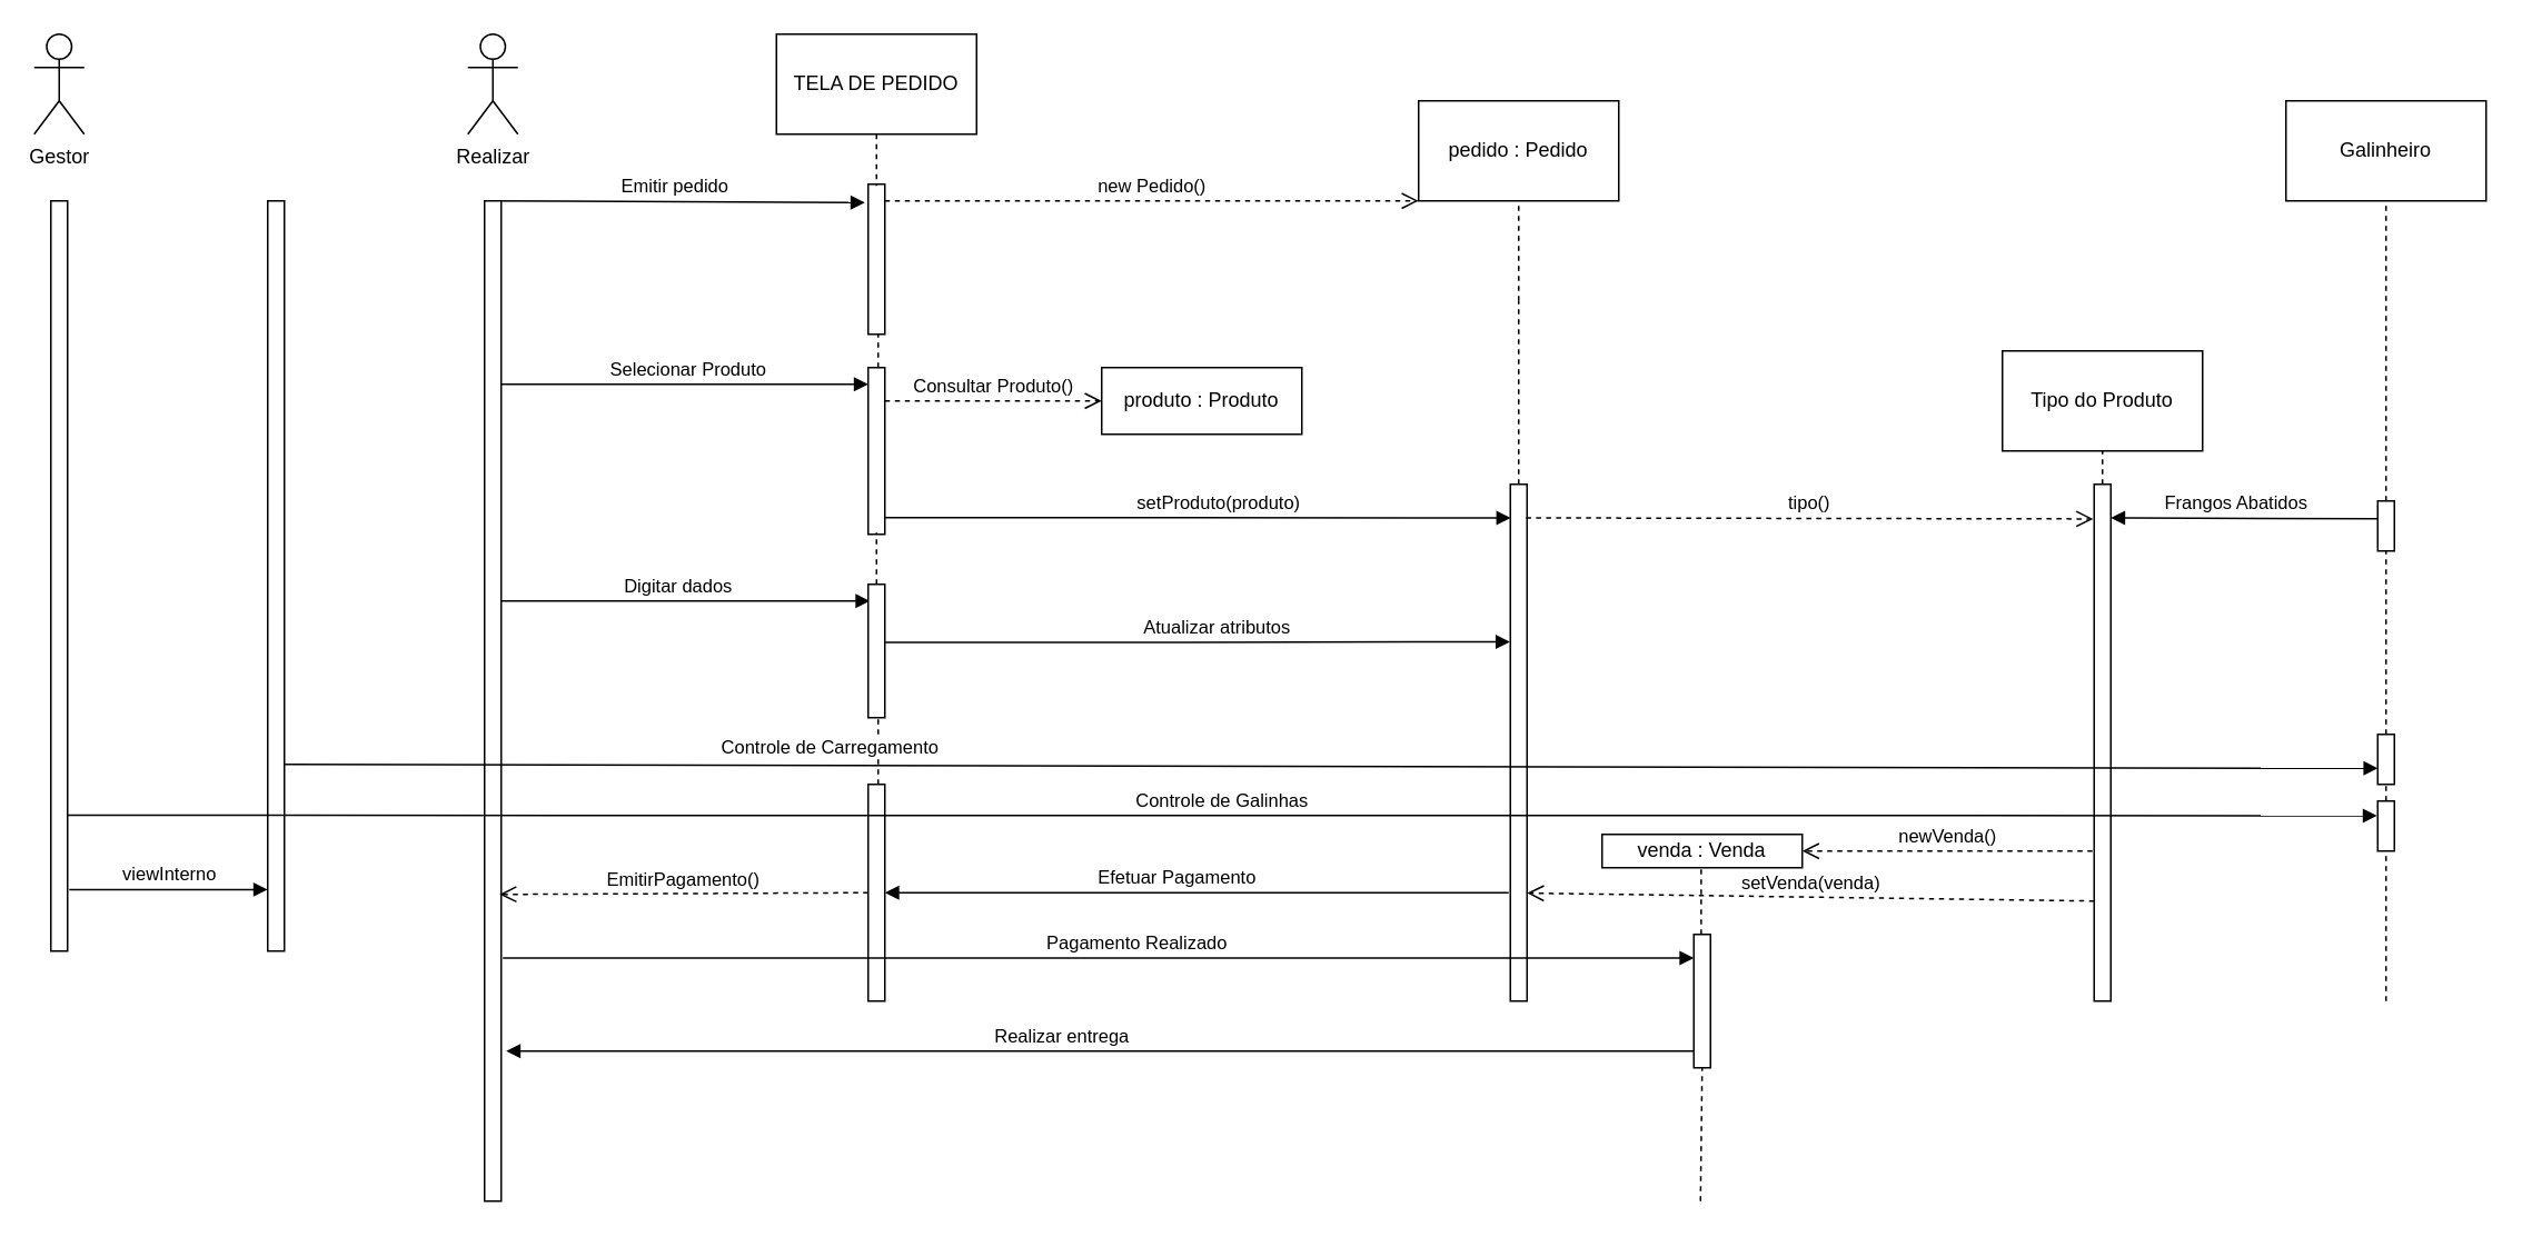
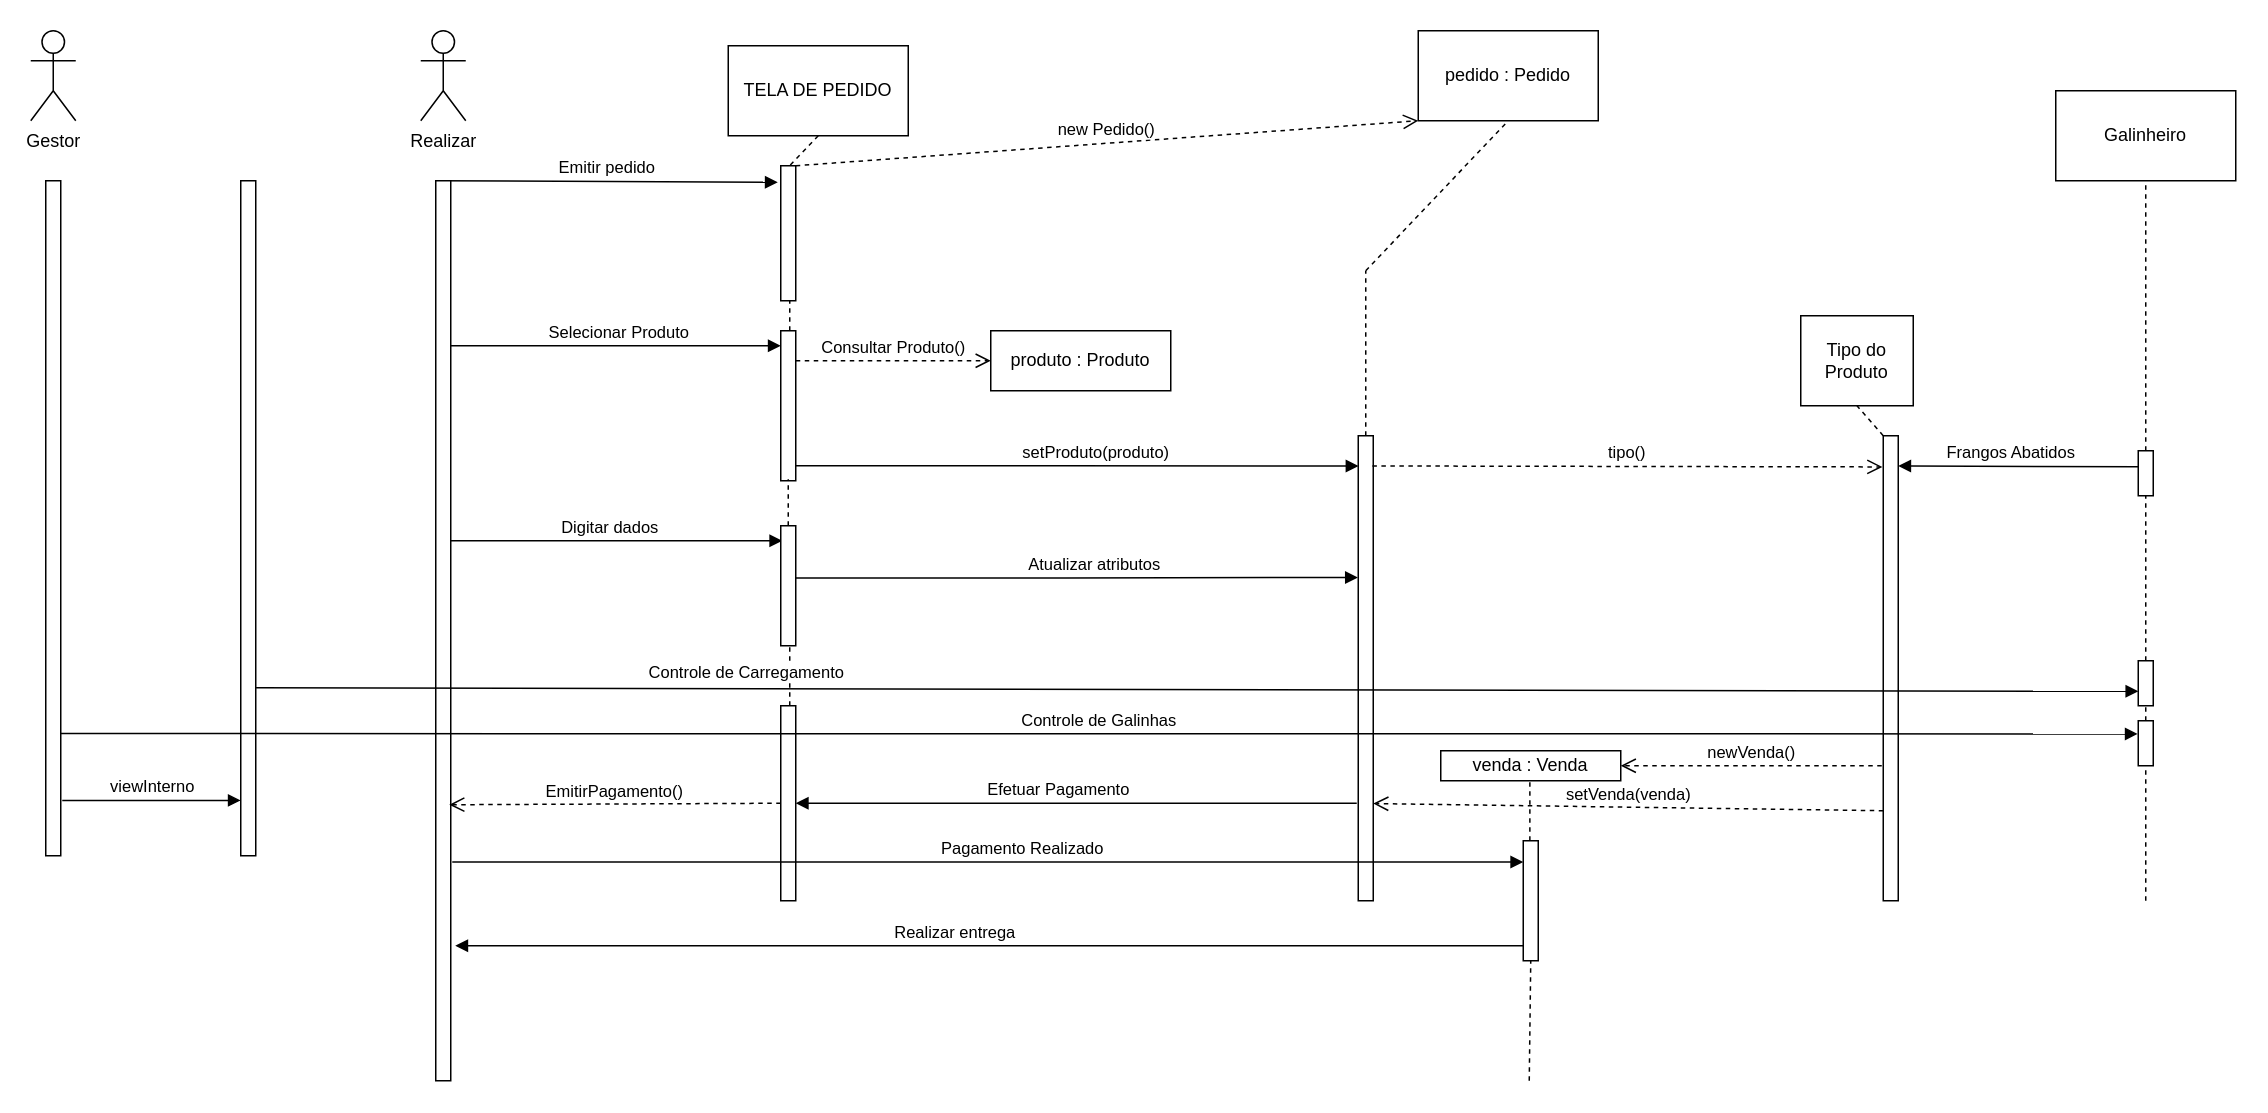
  <mxCell id="0" />
  <mxCell id="1" parent="0" />
  <mxCell id="2" value="" style="html=1;points=[];perimeter=orthogonalPerimeter;" parent="1" vertex="1"><mxGeometry x="520" y="470" width="10" height="130" as="geometry" /></mxCell>
  <mxCell id="3" value="" style="html=1;points=[];perimeter=orthogonalPerimeter;" parent="1" vertex="1"><mxGeometry x="1255" y="290" width="10" height="310" as="geometry" /></mxCell>
  <mxCell id="4" value="" style="html=1;points=[];perimeter=orthogonalPerimeter;" parent="1" vertex="1"><mxGeometry x="160" y="120" width="10" height="450" as="geometry" /></mxCell>
  <mxCell id="5" value="Realizar" style="shape=umlActor;verticalLabelPosition=bottom;labelBackgroundColor=#ffffff;verticalAlign=top;html=1;" parent="1" vertex="1"><mxGeometry x="280" y="20" width="30" height="60" as="geometry" /></mxCell>
  <mxCell id="6" value="Gestor" style="shape=umlActor;verticalLabelPosition=bottom;labelBackgroundColor=#ffffff;verticalAlign=top;html=1;" parent="1" vertex="1"><mxGeometry x="20" y="20" width="30" height="60" as="geometry" /></mxCell>
  <mxCell id="7" value="" style="html=1;points=[];perimeter=orthogonalPerimeter;" parent="1" vertex="1"><mxGeometry x="30" y="120" width="10" height="450" as="geometry" /></mxCell>
  <mxCell id="8" value="" style="html=1;points=[];perimeter=orthogonalPerimeter;" parent="1" vertex="1"><mxGeometry x="520" y="110" width="10" height="90" as="geometry" /></mxCell>
  <mxCell id="9" value="Selecionar Produto" style="html=1;verticalAlign=bottom;endArrow=block;" parent="1" target="10" edge="1"><mxGeometry x="0.064" width="80" relative="1" as="geometry"><mxPoint x="290" y="230" as="sourcePoint" /><mxPoint x="420" y="230" as="targetPoint" /><Array as="points"><mxPoint x="430" y="230" /></Array><mxPoint as="offset" /></mxGeometry></mxCell>
  <mxCell id="10" value="" style="html=1;points=[];perimeter=orthogonalPerimeter;" parent="1" vertex="1"><mxGeometry x="520" y="220" width="10" height="100" as="geometry" /></mxCell>
  <mxCell id="11" value="Digitar dados" style="html=1;verticalAlign=bottom;endArrow=block;entryX=0.1;entryY=0.125;entryDx=0;entryDy=0;entryPerimeter=0;" parent="1" target="12" edge="1"><mxGeometry width="80" relative="1" as="geometry"><mxPoint x="290" y="360" as="sourcePoint" /><mxPoint x="460" y="361" as="targetPoint" /></mxGeometry></mxCell>
  <mxCell id="12" value="" style="html=1;points=[];perimeter=orthogonalPerimeter;" parent="1" vertex="1"><mxGeometry x="520" y="350" width="10" height="80" as="geometry" /></mxCell>
  <mxCell id="13" value="Emitir pedido" style="html=1;verticalAlign=bottom;endArrow=block;exitX=1.1;exitY=0.467;exitDx=0;exitDy=0;exitPerimeter=0;entryX=-0.2;entryY=0.122;entryDx=0;entryDy=0;entryPerimeter=0;" parent="1" target="8" edge="1"><mxGeometry width="80" relative="1" as="geometry"><mxPoint x="290" y="120" as="sourcePoint" /><mxPoint x="452" y="120" as="targetPoint" /></mxGeometry></mxCell>
- <mxCell id="14" value="TELA DE PEDIDO" style="rounded=0;whiteSpace=wrap;html=1;" parent="1" vertex="1"><mxGeometry x="465" y="20" width="120" height="60" as="geometry" /></mxCell>
- <mxCell id="15" value="pedido : Pedido" style="rounded=0;whiteSpace=wrap;html=1;" parent="1" vertex="1"><mxGeometry x="850" y="60" width="120" height="60" as="geometry" /></mxCell>
+ <mxCell id="14" value="TELA DE PEDIDO" style="rounded=0;whiteSpace=wrap;html=1;" parent="1" vertex="1"><mxGeometry x="485" y="30" width="120" height="60" as="geometry" /></mxCell>
+ <mxCell id="15" value="pedido : Pedido" style="rounded=0;whiteSpace=wrap;html=1;" parent="1" vertex="1"><mxGeometry x="945" y="20" width="120" height="60" as="geometry" /></mxCell>
  <mxCell id="16" value="new Pedido()" style="html=1;verticalAlign=bottom;endArrow=open;dashed=1;endSize=8;entryX=0;entryY=1;entryDx=0;entryDy=0;" parent="1" source="8" target="15" edge="1"><mxGeometry relative="1" as="geometry"><mxPoint x="650" y="220" as="sourcePoint" /><mxPoint x="570" y="220" as="targetPoint" /></mxGeometry></mxCell>
  <mxCell id="17" value="" style="endArrow=none;dashed=1;html=1;exitX=0.5;exitY=1;exitDx=0;exitDy=0;entryX=0.5;entryY=0.011;entryDx=0;entryDy=0;entryPerimeter=0;" parent="1" source="14" target="8" edge="1"><mxGeometry width="50" height="50" relative="1" as="geometry"><mxPoint x="580" y="220" as="sourcePoint" /><mxPoint x="630" y="170" as="targetPoint" /></mxGeometry></mxCell>
  <mxCell id="18" value="" style="endArrow=none;dashed=1;html=1;exitX=0.6;exitY=0;exitDx=0;exitDy=0;entryX=0.6;entryY=1;entryDx=0;entryDy=0;entryPerimeter=0;exitPerimeter=0;" parent="1" source="10" target="8" edge="1"><mxGeometry width="50" height="50" relative="1" as="geometry"><mxPoint x="535" y="90" as="sourcePoint" /><mxPoint x="535" y="120.99" as="targetPoint" /></mxGeometry></mxCell>
  <mxCell id="19" value="" style="endArrow=none;dashed=1;html=1;exitX=0.5;exitY=0;exitDx=0;exitDy=0;entryX=0.5;entryY=0.99;entryDx=0;entryDy=0;entryPerimeter=0;exitPerimeter=0;" parent="1" source="12" target="10" edge="1"><mxGeometry width="50" height="50" relative="1" as="geometry"><mxPoint x="545" y="100" as="sourcePoint" /><mxPoint x="545" y="130.99" as="targetPoint" /></mxGeometry></mxCell>
  <mxCell id="20" value="" style="endArrow=none;dashed=1;html=1;exitX=0.5;exitY=0;exitDx=0;exitDy=0;entryX=0.5;entryY=1;entryDx=0;entryDy=0;exitPerimeter=0;" parent="1" target="15" edge="1"><mxGeometry width="50" height="50" relative="1" as="geometry"><mxPoint x="910" y="180" as="sourcePoint" /><mxPoint x="565" y="150.99" as="targetPoint" /></mxGeometry></mxCell>
  <mxCell id="21" value="" style="endArrow=none;dashed=1;html=1;" parent="1" source="25" edge="1"><mxGeometry width="50" height="50" relative="1" as="geometry"><mxPoint x="910" y="500" as="sourcePoint" /><mxPoint x="910" y="180" as="targetPoint" /></mxGeometry></mxCell>
  <mxCell id="22" value="" style="endArrow=none;dashed=1;html=1;entryX=0.6;entryY=1.013;entryDx=0;entryDy=0;entryPerimeter=0;" parent="1" target="12" edge="1"><mxGeometry width="50" height="50" relative="1" as="geometry"><mxPoint x="526" y="440" as="sourcePoint" /><mxPoint x="585" y="170.99" as="targetPoint" /></mxGeometry></mxCell>
  <mxCell id="23" value="produto : Produto" style="rounded=0;whiteSpace=wrap;html=1;" parent="1" vertex="1"><mxGeometry x="660" y="220" width="120" height="40" as="geometry" /></mxCell>
  <mxCell id="24" value="Consultar Produto()" style="html=1;verticalAlign=bottom;endArrow=open;dashed=1;endSize=8;entryX=0;entryY=0.5;entryDx=0;entryDy=0;exitX=1;exitY=0.2;exitDx=0;exitDy=0;exitPerimeter=0;" parent="1" source="10" target="23" edge="1"><mxGeometry relative="1" as="geometry"><mxPoint x="540" y="130" as="sourcePoint" /><mxPoint x="860" y="130" as="targetPoint" /></mxGeometry></mxCell>
  <mxCell id="25" value="" style="html=1;points=[];perimeter=orthogonalPerimeter;" parent="1" vertex="1"><mxGeometry x="905" y="290" width="10" height="310" as="geometry" /></mxCell>
  <mxCell id="26" value="setProduto(produto)" style="html=1;verticalAlign=bottom;endArrow=block;exitX=1;exitY=0.9;exitDx=0;exitDy=0;exitPerimeter=0;entryX=0.019;entryY=0.065;entryDx=0;entryDy=0;entryPerimeter=0;" parent="1" source="10" target="25" edge="1"><mxGeometry x="0.064" width="80" relative="1" as="geometry"><mxPoint x="550" y="299" as="sourcePoint" /><mxPoint x="880" y="310" as="targetPoint" /><Array as="points"><mxPoint x="700" y="310" /></Array><mxPoint as="offset" /></mxGeometry></mxCell>
  <mxCell id="27" value="Atualizar atributos" style="html=1;verticalAlign=bottom;endArrow=block;exitX=1;exitY=0.9;exitDx=0;exitDy=0;exitPerimeter=0;entryX=-0.024;entryY=0.657;entryDx=0;entryDy=0;entryPerimeter=0;" parent="1" edge="1"><mxGeometry x="0.064" width="80" relative="1" as="geometry"><mxPoint x="530" y="384.79" as="sourcePoint" /><mxPoint x="904.76" y="384.5" as="targetPoint" /><Array as="points"><mxPoint x="700" y="384.79" /></Array><mxPoint as="offset" /></mxGeometry></mxCell>
  <mxCell id="28" value="Galinheiro" style="rounded=0;whiteSpace=wrap;html=1;" parent="1" vertex="1"><mxGeometry x="1370" y="60" width="120" height="60" as="geometry" /></mxCell>
  <mxCell id="29" value="" style="endArrow=none;dashed=1;html=1;entryX=0.5;entryY=1;entryDx=0;entryDy=0;" parent="1" source="52" target="28" edge="1"><mxGeometry width="50" height="50" relative="1" as="geometry"><mxPoint x="1430" y="560" as="sourcePoint" /><mxPoint x="1240" y="130" as="targetPoint" /></mxGeometry></mxCell>
  <mxCell id="30" value="" style="html=1;points=[];perimeter=orthogonalPerimeter;" parent="1" vertex="1"><mxGeometry x="290" y="120" width="10" height="600" as="geometry" /></mxCell>
  <mxCell id="31" value="viewInterno" style="html=1;verticalAlign=bottom;endArrow=block;exitX=1.1;exitY=0.918;exitDx=0;exitDy=0;exitPerimeter=0;entryX=0;entryY=0.918;entryDx=0;entryDy=0;entryPerimeter=0;" parent="1" source="7" target="4" edge="1"><mxGeometry width="80" relative="1" as="geometry"><mxPoint x="140" y="460" as="sourcePoint" /><mxPoint x="130" y="533" as="targetPoint" /></mxGeometry></mxCell>
  <mxCell id="32" value="Controle de Galinhas" style="html=1;verticalAlign=bottom;endArrow=block;entryX=-0.034;entryY=0.293;entryDx=0;entryDy=0;entryPerimeter=0;exitX=1;exitY=0.819;exitDx=0;exitDy=0;exitPerimeter=0;" parent="1" source="7" target="33" edge="1"><mxGeometry width="80" relative="1" as="geometry"><mxPoint x="190" y="489" as="sourcePoint" /><mxPoint x="1090" y="489" as="targetPoint" /></mxGeometry></mxCell>
  <mxCell id="33" value="" style="html=1;points=[];perimeter=orthogonalPerimeter;" parent="1" vertex="1"><mxGeometry x="1425" y="480" width="10" height="30" as="geometry" /></mxCell>
  <mxCell id="34" value="" style="endArrow=none;dashed=1;html=1;entryX=0.5;entryY=1;entryDx=0;entryDy=0;" parent="1" target="33" edge="1"><mxGeometry width="50" height="50" relative="1" as="geometry"><mxPoint x="1430" y="600" as="sourcePoint" /><mxPoint x="1430" y="120" as="targetPoint" /></mxGeometry></mxCell>
  <mxCell id="35" value="" style="endArrow=none;dashed=1;html=1;" parent="1" source="2" edge="1"><mxGeometry width="50" height="50" relative="1" as="geometry"><mxPoint x="526" y="560" as="sourcePoint" /><mxPoint x="526" y="440" as="targetPoint" /></mxGeometry></mxCell>
  <mxCell id="36" value="Controle de Carregamento" style="html=1;verticalAlign=bottom;endArrow=block;exitX=1.021;exitY=0.751;exitDx=0;exitDy=0;exitPerimeter=0;entryX=0.006;entryY=0.68;entryDx=0;entryDy=0;entryPerimeter=0;" parent="1" source="4" target="37" edge="1"><mxGeometry x="-0.479" y="2" width="80" relative="1" as="geometry"><mxPoint x="530" y="455.55" as="sourcePoint" /><mxPoint x="1360" y="460" as="targetPoint" /><mxPoint as="offset" /></mxGeometry></mxCell>
  <mxCell id="37" value="" style="html=1;points=[];perimeter=orthogonalPerimeter;" parent="1" vertex="1"><mxGeometry x="1425" y="440" width="10" height="30" as="geometry" /></mxCell>
  <mxCell id="38" value="" style="endArrow=none;dashed=1;html=1;entryX=0.5;entryY=1;entryDx=0;entryDy=0;" parent="1" source="33" target="37" edge="1"><mxGeometry width="50" height="50" relative="1" as="geometry"><mxPoint x="1430" y="480" as="sourcePoint" /><mxPoint x="1430" y="120" as="targetPoint" /></mxGeometry></mxCell>
- <mxCell id="39" value="Tipo do Produto" style="rounded=0;whiteSpace=wrap;html=1;" parent="1" vertex="1"><mxGeometry x="1200" y="210" width="120" height="60" as="geometry" /></mxCell>
+ <mxCell id="39" value="Tipo do Produto" style="rounded=0;whiteSpace=wrap;html=1;" parent="1" vertex="1"><mxGeometry x="1200" y="210" width="75" height="60" as="geometry" /></mxCell>
  <mxCell id="40" value="" style="endArrow=none;dashed=1;html=1;entryX=0.5;entryY=1;entryDx=0;entryDy=0;" parent="1" source="3" target="39" edge="1"><mxGeometry width="50" height="50" relative="1" as="geometry"><mxPoint x="1060" y="560" as="sourcePoint" /><mxPoint x="1390" y="130" as="targetPoint" /></mxGeometry></mxCell>
  <mxCell id="41" value="tipo()" style="html=1;verticalAlign=bottom;endArrow=open;dashed=1;endSize=8;entryX=-0.057;entryY=0.067;entryDx=0;entryDy=0;entryPerimeter=0;exitX=0.943;exitY=0.065;exitDx=0;exitDy=0;exitPerimeter=0;" parent="1" source="25" target="3" edge="1"><mxGeometry relative="1" as="geometry"><mxPoint x="1115" y="324.29" as="sourcePoint" /><mxPoint x="870" y="250" as="targetPoint" /></mxGeometry></mxCell>
  <mxCell id="42" value="newVenda()" style="html=1;verticalAlign=bottom;endArrow=open;dashed=1;endSize=8;entryX=1;entryY=0.5;entryDx=0;entryDy=0;" parent="1" target="46" edge="1"><mxGeometry relative="1" as="geometry"><mxPoint x="1254" y="510" as="sourcePoint" /><mxPoint x="1115.2" y="510.32" as="targetPoint" /></mxGeometry></mxCell>
  <mxCell id="43" value="Efetuar Pagamento" style="html=1;verticalAlign=bottom;endArrow=block;" parent="1" target="2" edge="1"><mxGeometry x="0.064" width="80" relative="1" as="geometry"><mxPoint x="904" y="535" as="sourcePoint" /><mxPoint x="914.76" y="394.5" as="targetPoint" /><Array as="points" /><mxPoint as="offset" /></mxGeometry></mxCell>
  <mxCell id="44" value="EmitirPagamento()" style="html=1;verticalAlign=bottom;endArrow=open;dashed=1;endSize=8;exitX=0;exitY=0.5;exitDx=0;exitDy=0;exitPerimeter=0;" parent="1" source="2" edge="1"><mxGeometry relative="1" as="geometry"><mxPoint x="520" y="510" as="sourcePoint" /><mxPoint x="299" y="536" as="targetPoint" /></mxGeometry></mxCell>
  <mxCell id="45" value="Pagamento Realizado" style="html=1;verticalAlign=bottom;endArrow=block;exitX=1.1;exitY=0.757;exitDx=0;exitDy=0;exitPerimeter=0;" parent="1" source="30" target="49" edge="1"><mxGeometry x="0.064" width="80" relative="1" as="geometry"><mxPoint x="920" y="520.05" as="sourcePoint" /><mxPoint x="990" y="574" as="targetPoint" /><Array as="points" /><mxPoint as="offset" /></mxGeometry></mxCell>
  <mxCell id="46" value="venda : Venda" style="rounded=0;whiteSpace=wrap;html=1;" parent="1" vertex="1"><mxGeometry x="960" y="500" width="120" height="20" as="geometry" /></mxCell>
  <mxCell id="47" value="setVenda(venda)" style="html=1;verticalAlign=bottom;endArrow=open;dashed=1;endSize=8;exitX=-0.06;exitY=0.816;exitDx=0;exitDy=0;exitPerimeter=0;entryX=1;entryY=0.791;entryDx=0;entryDy=0;entryPerimeter=0;" parent="1" target="25" edge="1"><mxGeometry relative="1" as="geometry"><mxPoint x="1255" y="540" as="sourcePoint" /><mxPoint x="920" y="540" as="targetPoint" /></mxGeometry></mxCell>
  <mxCell id="48" value="" style="endArrow=none;dashed=1;html=1;entryX=0.5;entryY=1;entryDx=0;entryDy=0;" parent="1" source="49" edge="1"><mxGeometry width="50" height="50" relative="1" as="geometry"><mxPoint x="1019" y="720" as="sourcePoint" /><mxPoint x="1019.41" y="520" as="targetPoint" /></mxGeometry></mxCell>
  <mxCell id="49" value="" style="html=1;points=[];perimeter=orthogonalPerimeter;" parent="1" vertex="1"><mxGeometry x="1015" y="560" width="10" height="80" as="geometry" /></mxCell>
  <mxCell id="50" value="" style="endArrow=none;dashed=1;html=1;entryX=0.5;entryY=1;entryDx=0;entryDy=0;" parent="1" target="49" edge="1"><mxGeometry width="50" height="50" relative="1" as="geometry"><mxPoint x="1019" y="720" as="sourcePoint" /><mxPoint x="1019.41" y="520" as="targetPoint" /></mxGeometry></mxCell>
  <mxCell id="51" value="Realizar entrega" style="html=1;verticalAlign=bottom;endArrow=block;entryX=1.3;entryY=0.85;entryDx=0;entryDy=0;entryPerimeter=0;" parent="1" target="30" edge="1"><mxGeometry x="0.064" width="80" relative="1" as="geometry"><mxPoint x="1015" y="630" as="sourcePoint" /><mxPoint x="641" y="630" as="targetPoint" /><Array as="points" /><mxPoint as="offset" /></mxGeometry></mxCell>
  <mxCell id="52" value="" style="html=1;points=[];perimeter=orthogonalPerimeter;" vertex="1" parent="1"><mxGeometry x="1425" y="300" width="10" height="30" as="geometry" /></mxCell>
  <mxCell id="53" value="" style="endArrow=none;dashed=1;html=1;entryX=0.5;entryY=1;entryDx=0;entryDy=0;" edge="1" parent="1" source="37" target="52"><mxGeometry width="50" height="50" relative="1" as="geometry"><mxPoint x="1430" y="440" as="sourcePoint" /><mxPoint x="1430" y="120" as="targetPoint" /></mxGeometry></mxCell>
  <mxCell id="54" value="Frangos Abatidos" style="html=1;verticalAlign=bottom;endArrow=block;entryX=1;entryY=0.065;entryDx=0;entryDy=0;entryPerimeter=0;exitX=-0.016;exitY=0.355;exitDx=0;exitDy=0;exitPerimeter=0;" edge="1" parent="1" source="52" target="3"><mxGeometry x="0.064" width="80" relative="1" as="geometry"><mxPoint x="1420" y="310" as="sourcePoint" /><mxPoint x="1405.19" y="360.15" as="targetPoint" /><Array as="points" /><mxPoint as="offset" /></mxGeometry></mxCell>
